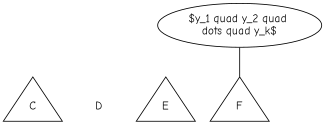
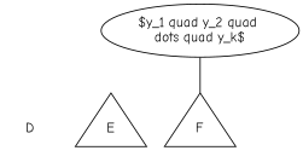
  digraph {
    fontname="Comic Neue"
    rankdir=TB
    node [fontname="Comic Neue" shape=triangle]
    edge [arrowhead=none arrowtail=none fontname="Comic Neue" penwidth=0]
-   C [height=1 width=1]
    D [shape=none with=1]
    E [height=1 width=1]
    F [height=1 width=1]
    n5 [label="$y_1 \quad y_2 \quad \ldots \quad y_k$" shape=""]
    subgraph sub_1 {
      rank=same
-     C
      D
      E
      F
    }
-   C -> D
    D -> E
    n5 -> F [penwidth=""]
  }
